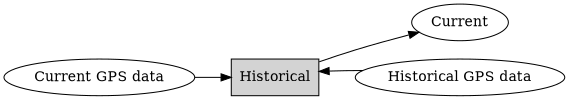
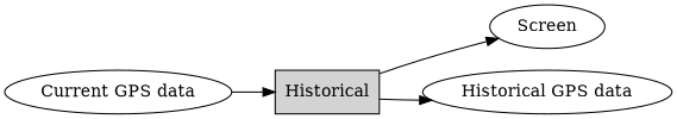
  digraph {
    rankdir=LR
    n1 [fillcolor=lightgrey label=Historical shape=box style=filled]
-   Screen [label=Current]
+   Screen
    "Historical GPS data"
    "Current GPS data"
    n1 -> Screen
-   "Historical GPS data" -> n1
+   n1 -> "Historical GPS data"
    "Current GPS data" -> n1
  }
